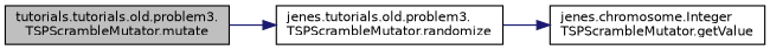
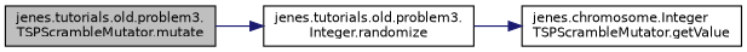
  digraph {
    rankdir=LR
    node [color=black fillcolor=white fontname=Helvetica fontsize=10 shape=record style=filled]
    edge [color=midnightblue fontname=Helvetica fontsize=10 labelfontname=Helvetica labelfontsize=10 style=solid]
-   n1 [fillcolor=grey75 fontcolor=black height=0.2 label="tutorials.tutorials.old.problem3.\lTSPScrambleMutator.mutate" width=0.4]
-   n2 [height=0.2 label="jenes.tutorials.old.problem3.\lTSPScrambleMutator.randomize" width=0.4]
+   n1 [fillcolor=grey75 fontcolor=black height=0.2 label="jenes.tutorials.old.problem3.\lTSPScrambleMutator.mutate" width=0.4]
+   n2 [height=0.2 label="jenes.tutorials.old.problem3.\lInteger.randomize" width=0.4]
    n3 [height=0.2 label="jenes.chromosome.Integer\lTSPScrambleMutator.getValue" width=0.4]
    n1 -> n2
    n2 -> n3
  }
